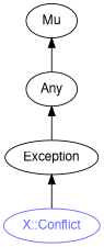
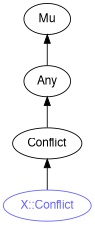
  digraph {
    rankdir=BT
    splines=polyline
    node [color="#000000" fontcolor="#000000" fontname=FreeSans]
    edge [color="#000000"]
-   Exception
+   Exception [label=Conflict]
    Any
    n3 [color="#6666FF" fontcolor="#6666FF" label="X::Conflict"]
    Mu
    Exception -> Any
    Any -> Mu
    n3 -> Exception
  }
